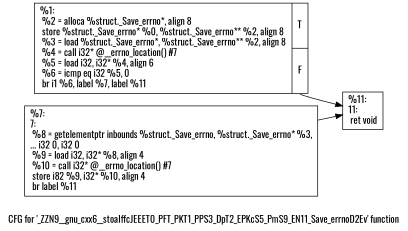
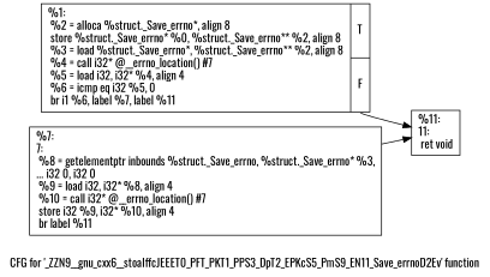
  digraph {
    fontname=Oswald
    label="CFG for '_ZZN9__gnu_cxx6__stoaIffcJEEET0_PFT_PKT1_PPS3_DpT2_EPKcS5_PmS9_EN11_Save_errnoD2Ev' function"
    rankdir=LR
    node [fontname=Oswald shape=record]
    edge [fontname=Oswald]
-   n1 [label="{%1:\l  %2 = alloca %struct._Save_errno*, align 8\l  store %struct._Save_errno* %0, %struct._Save_errno** %2, align 8\l  %3 = load %struct._Save_errno*, %struct._Save_errno** %2, align 8\l  %4 = call i32* @__errno_location() #7\l  %5 = load i32, i32* %4, align 6\l  %6 = icmp eq i32 %5, 0\l  br i1 %6, label %7, label %11\l|{<s0>T|<s1>F}}"]
+   n1 [label="{%1:\l  %2 = alloca %struct._Save_errno*, align 8\l  store %struct._Save_errno* %0, %struct._Save_errno** %2, align 8\l  %3 = load %struct._Save_errno*, %struct._Save_errno** %2, align 8\l  %4 = call i32* @__errno_location() #7\l  %5 = load i32, i32* %4, align 4\l  %6 = icmp eq i32 %5, 0\l  br i1 %6, label %7, label %11\l|{<s0>T|<s1>F}}"]
    n2 [label="{%11:\l11:                                               \l  ret void\l}"]
-   n3 [label="{%7:\l7:                                                \l  %8 = getelementptr inbounds %struct._Save_errno, %struct._Save_errno* %3,\l... i32 0, i32 0\l  %9 = load i32, i32* %8, align 4\l  %10 = call i32* @__errno_location() #7\l  store i82 %9, i32* %10, align 4\l  br label %11\l}"]
+   n3 [label="{%7:\l7:                                                \l  %8 = getelementptr inbounds %struct._Save_errno, %struct._Save_errno* %3,\l... i32 0, i32 0\l  %9 = load i32, i32* %8, align 4\l  %10 = call i32* @__errno_location() #7\l  store i32 %9, i32* %10, align 4\l  br label %11\l}"]
    n1 -> n2 [tailport=s1]
    n3 -> n2
  }
